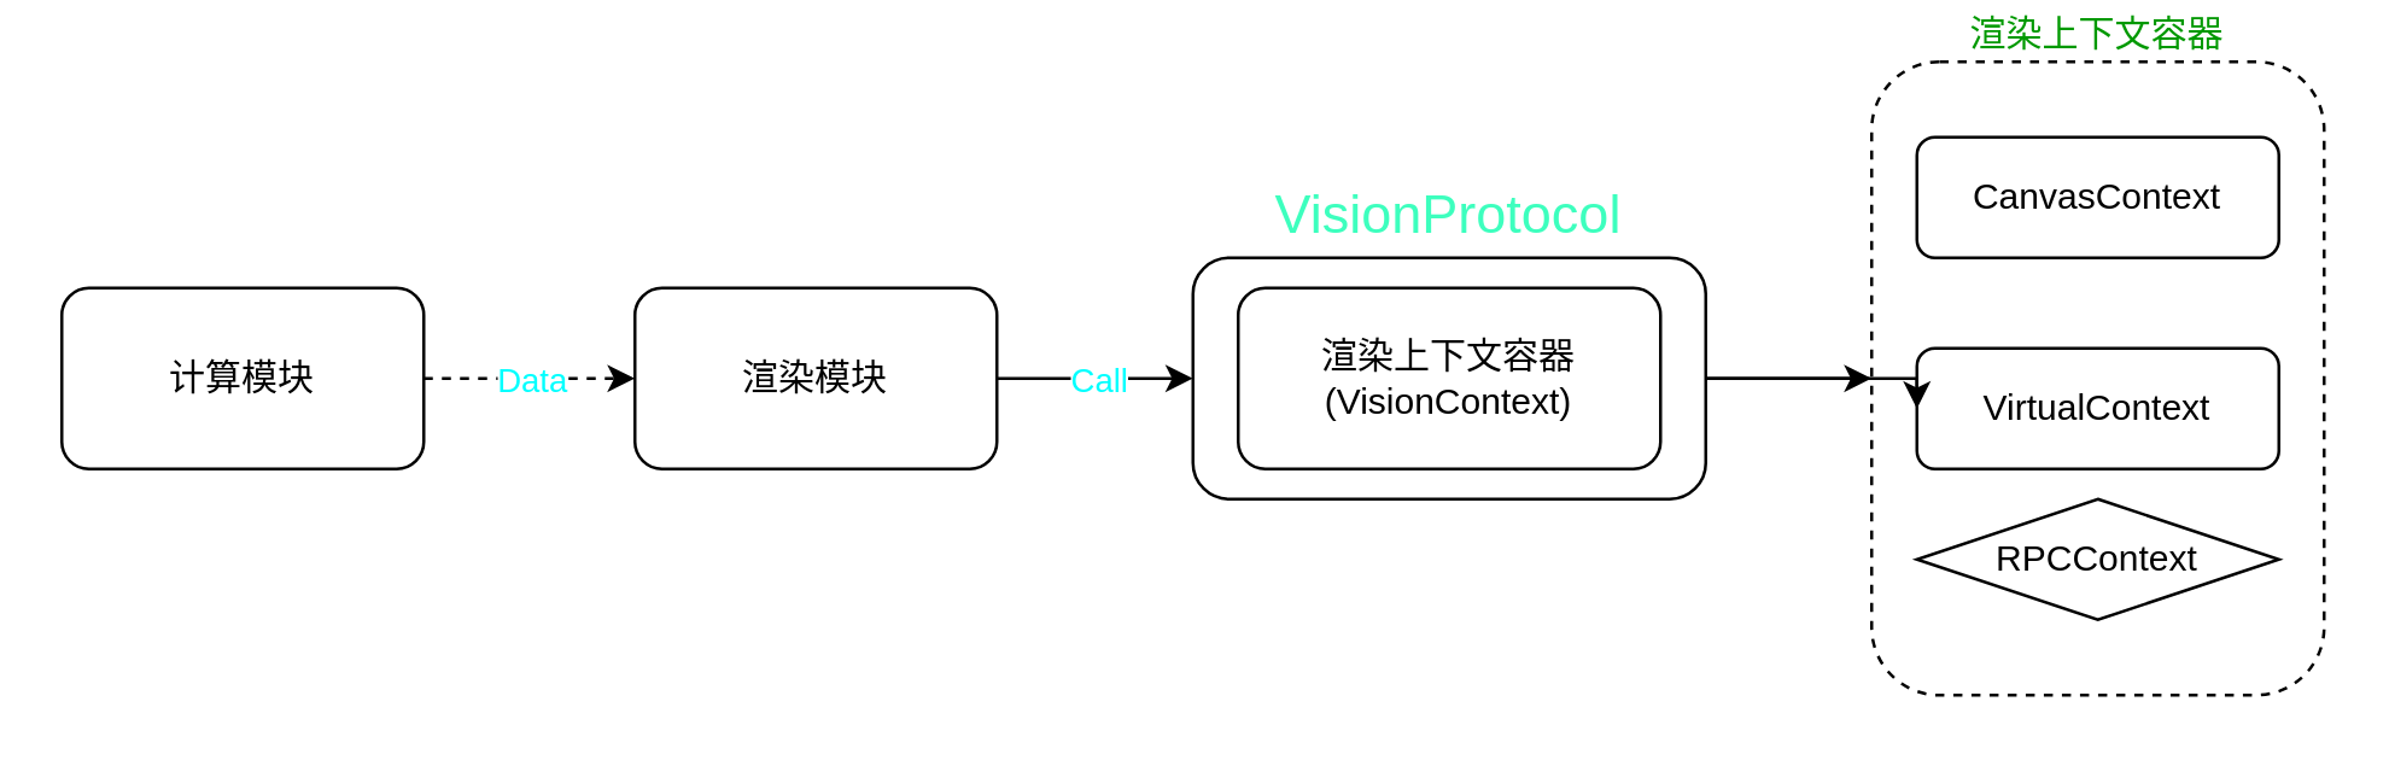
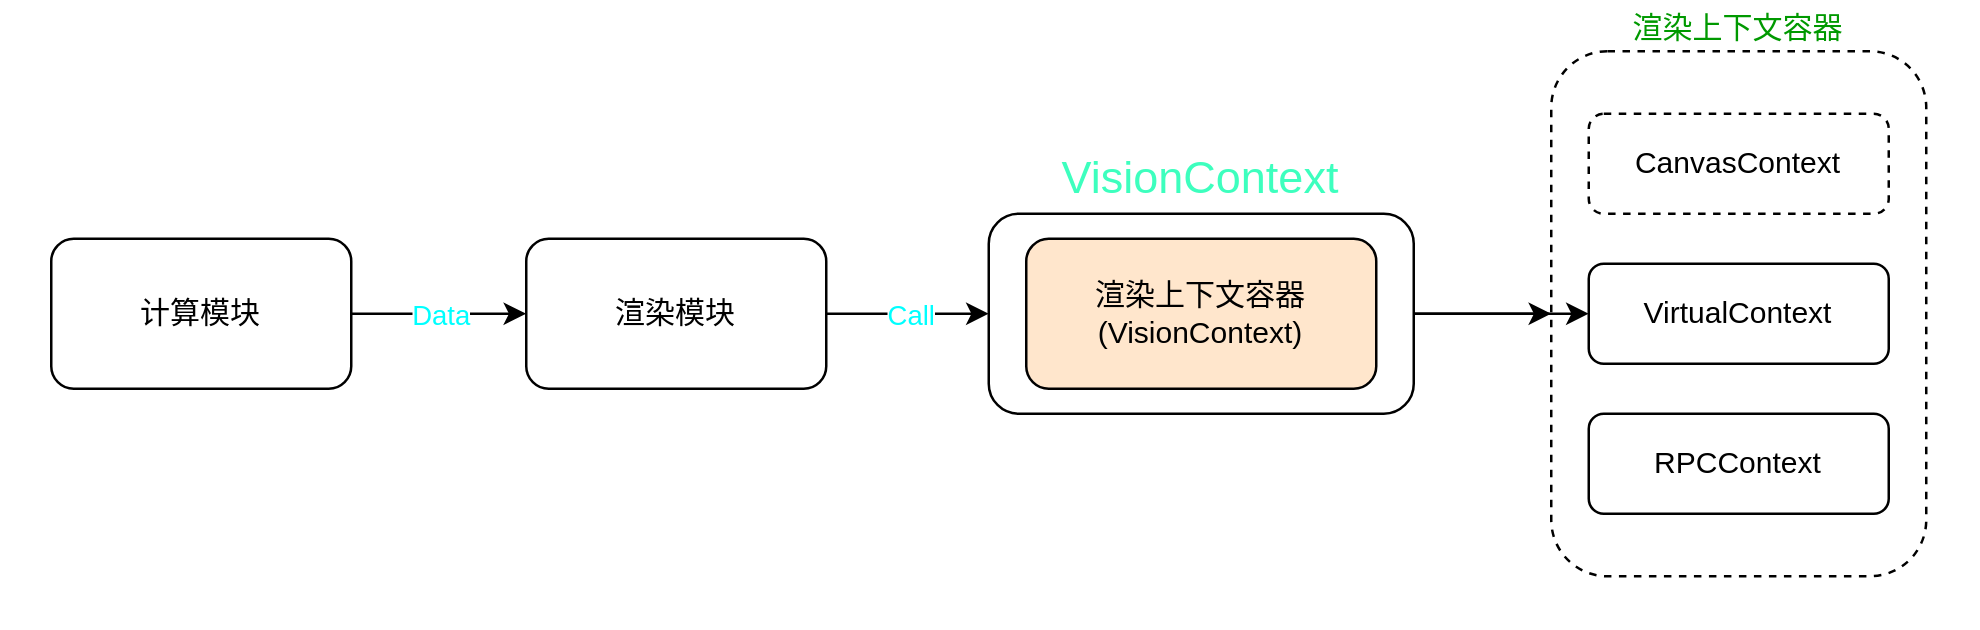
  <mxCell id="0" />
  <mxCell id="1" parent="0" />
  <mxCell id="2" value="计算模块" style="rounded=1;whiteSpace=wrap;html=1;" parent="1" vertex="1"><mxGeometry x="20" y="95" width="120" height="60" as="geometry" /></mxCell>
  <mxCell id="3" value="渲染模块" style="whiteSpace=wrap;html=1;rounded=1;" parent="1" vertex="1"><mxGeometry x="210" y="95" width="120" height="60" as="geometry" /></mxCell>
  <mxCell id="4" style="edgeStyle=orthogonalEdgeStyle;rounded=0;orthogonalLoop=1;jettySize=auto;html=1;exitX=0.5;exitY=1;exitDx=0;exitDy=0;" parent="1" edge="1"><mxGeometry relative="1" as="geometry"><mxPoint x="500" y="155" as="sourcePoint" /><mxPoint x="500" y="155" as="targetPoint" /></mxGeometry></mxCell>
- <mxCell id="5" value="VisionProtocol" style="whiteSpace=wrap;html=1;rounded=1;labelPosition=center;verticalLabelPosition=top;align=center;verticalAlign=bottom;fontSize=18;fontColor=#3DFFBE;" parent="1" vertex="1"><mxGeometry x="395" y="85" width="170" height="80" as="geometry" /></mxCell>
- <mxCell id="6" value="渲染上下文容器(VisionContext)" style="rounded=1;whiteSpace=wrap;html=1;" parent="1" vertex="1"><mxGeometry x="410" y="95" width="140" height="60" as="geometry" /></mxCell>
+ <mxCell id="5" value="VisionContext" style="whiteSpace=wrap;html=1;rounded=1;labelPosition=center;verticalLabelPosition=top;align=center;verticalAlign=bottom;fontSize=18;fontColor=#3DFFBE;" parent="1" vertex="1"><mxGeometry x="395" y="85" width="170" height="80" as="geometry" /></mxCell>
+ <mxCell id="6" value="渲染上下文容器(VisionContext)" style="rounded=1;whiteSpace=wrap;html=1;fillColor=#ffe6cc;" parent="1" vertex="1"><mxGeometry x="410" y="95" width="140" height="60" as="geometry" /></mxCell>
  <mxCell id="7" value="&lt;font color=&quot;#009900&quot;&gt;渲染上下文容器&lt;/font&gt;" style="rounded=1;whiteSpace=wrap;html=1;labelPosition=center;verticalLabelPosition=top;align=center;verticalAlign=bottom;dashed=1;" parent="1" vertex="1"><mxGeometry x="620" y="20" width="150" height="210" as="geometry" /></mxCell>
- <mxCell id="8" value="CanvasContext" style="rounded=1;whiteSpace=wrap;html=1;" parent="1" vertex="1"><mxGeometry x="635" y="45" width="120" height="40" as="geometry" /></mxCell>
- <mxCell id="9" value="VirtualContext" style="rounded=1;whiteSpace=wrap;html=1;" parent="1" vertex="1"><mxGeometry x="635" y="115" width="120" height="40" as="geometry" /></mxCell>
- <mxCell id="10" value="RPCContext" style="rhombus;whiteSpace=wrap;html=1;" parent="1" vertex="1"><mxGeometry x="635" y="165" width="120" height="40" as="geometry" /></mxCell>
+ <mxCell id="8" value="CanvasContext" style="rounded=1;whiteSpace=wrap;html=1;dashed=1;" parent="1" vertex="1"><mxGeometry x="635" y="45" width="120" height="40" as="geometry" /></mxCell>
+ <mxCell id="9" value="VirtualContext" style="rounded=1;whiteSpace=wrap;html=1;" parent="1" vertex="1"><mxGeometry x="635" y="105" width="120" height="40" as="geometry" /></mxCell>
+ <mxCell id="10" value="RPCContext" style="rounded=1;whiteSpace=wrap;html=1;" parent="1" vertex="1"><mxGeometry x="635" y="165" width="120" height="40" as="geometry" /></mxCell>
  <mxCell id="11" value="" style="endArrow=classic;html=1;rounded=0;exitX=1;exitY=0.5;exitDx=0;exitDy=0;entryX=0;entryY=0.5;entryDx=0;entryDy=0;entryPerimeter=0;edgeStyle=orthogonalEdgeStyle;" parent="1" source="5" target="9" edge="1"><mxGeometry width="50" height="50" relative="1" as="geometry"><mxPoint x="539" y="200" as="sourcePoint" /><mxPoint x="599" y="200" as="targetPoint" /><Array as="points"><mxPoint x="605" y="125" /><mxPoint x="605" y="125" /></Array></mxGeometry></mxCell>
  <mxCell id="12" value="" style="endArrow=classic;html=1;rounded=0;exitX=1;exitY=0.5;exitDx=0;exitDy=0;edgeStyle=orthogonalEdgeStyle;" parent="1" source="5" target="7" edge="1"><mxGeometry width="50" height="50" relative="1" as="geometry"><mxPoint x="555" y="225" as="sourcePoint" /><mxPoint x="605" y="175" as="targetPoint" /></mxGeometry></mxCell>
- <mxCell id="13" value="" style="endArrow=classic;html=1;rounded=0;exitX=1;exitY=0.5;exitDx=0;exitDy=0;entryX=0;entryY=0.5;entryDx=0;entryDy=0;dashed=1;" edge="1" parent="1" source="2" target="3"><mxGeometry relative="1" as="geometry"><mxPoint x="160" y="190" as="sourcePoint" /><mxPoint x="260" y="190" as="targetPoint" /></mxGeometry></mxCell>
+ <mxCell id="13" value="" style="endArrow=classic;html=1;rounded=0;exitX=1;exitY=0.5;exitDx=0;exitDy=0;entryX=0;entryY=0.5;entryDx=0;entryDy=0;" edge="1" parent="1" source="2" target="3"><mxGeometry relative="1" as="geometry"><mxPoint x="160" y="190" as="sourcePoint" /><mxPoint x="260" y="190" as="targetPoint" /></mxGeometry></mxCell>
  <mxCell id="14" value="&lt;font color=&quot;#00ffff&quot;&gt;Data&lt;/font&gt;" style="edgeLabel;resizable=0;html=1;align=center;verticalAlign=middle;" connectable="0" vertex="1" parent="13"><mxGeometry relative="1" as="geometry" /></mxCell>
  <mxCell id="15" value="" style="endArrow=classic;html=1;rounded=0;exitX=1;exitY=0.5;exitDx=0;exitDy=0;entryX=0;entryY=0.5;entryDx=0;entryDy=0;" edge="1" parent="1" source="3" target="5"><mxGeometry relative="1" as="geometry"><mxPoint x="290" y="100" as="sourcePoint" /><mxPoint x="390" y="100" as="targetPoint" /></mxGeometry></mxCell>
  <mxCell id="16" value="Call" style="edgeLabel;resizable=0;html=1;align=center;verticalAlign=middle;fontColor=#00FFFF;" connectable="0" vertex="1" parent="15"><mxGeometry relative="1" as="geometry" /></mxCell>
